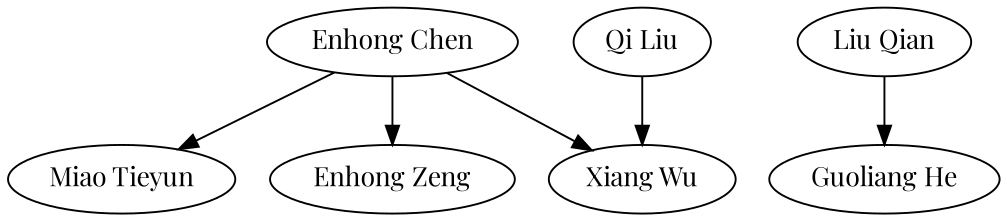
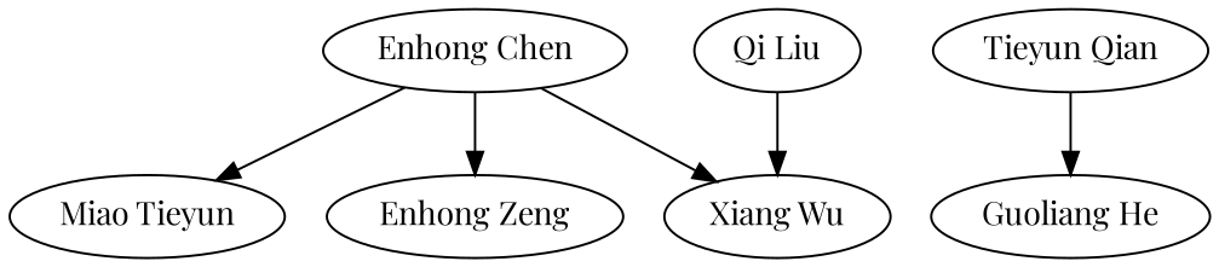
  strict digraph {
    fontname="Playfair Display"
    node [fontname="Playfair Display"]
    edge [fontname="Playfair Display"]
    n1 [label="Miao Tieyun"]
    "Enhong Chen"
    n3 [label="Enhong Zeng"]
    "Xiang Wu"
-   "Tieyun Qian" [label="Liu Qian"]
+   "Tieyun Qian"
    "Guoliang He"
    "Qi Liu"
    "Enhong Chen" -> n1
    "Enhong Chen" -> n3
    "Enhong Chen" -> "Xiang Wu"
    "Tieyun Qian" -> "Guoliang He"
    "Qi Liu" -> "Xiang Wu"
  }
